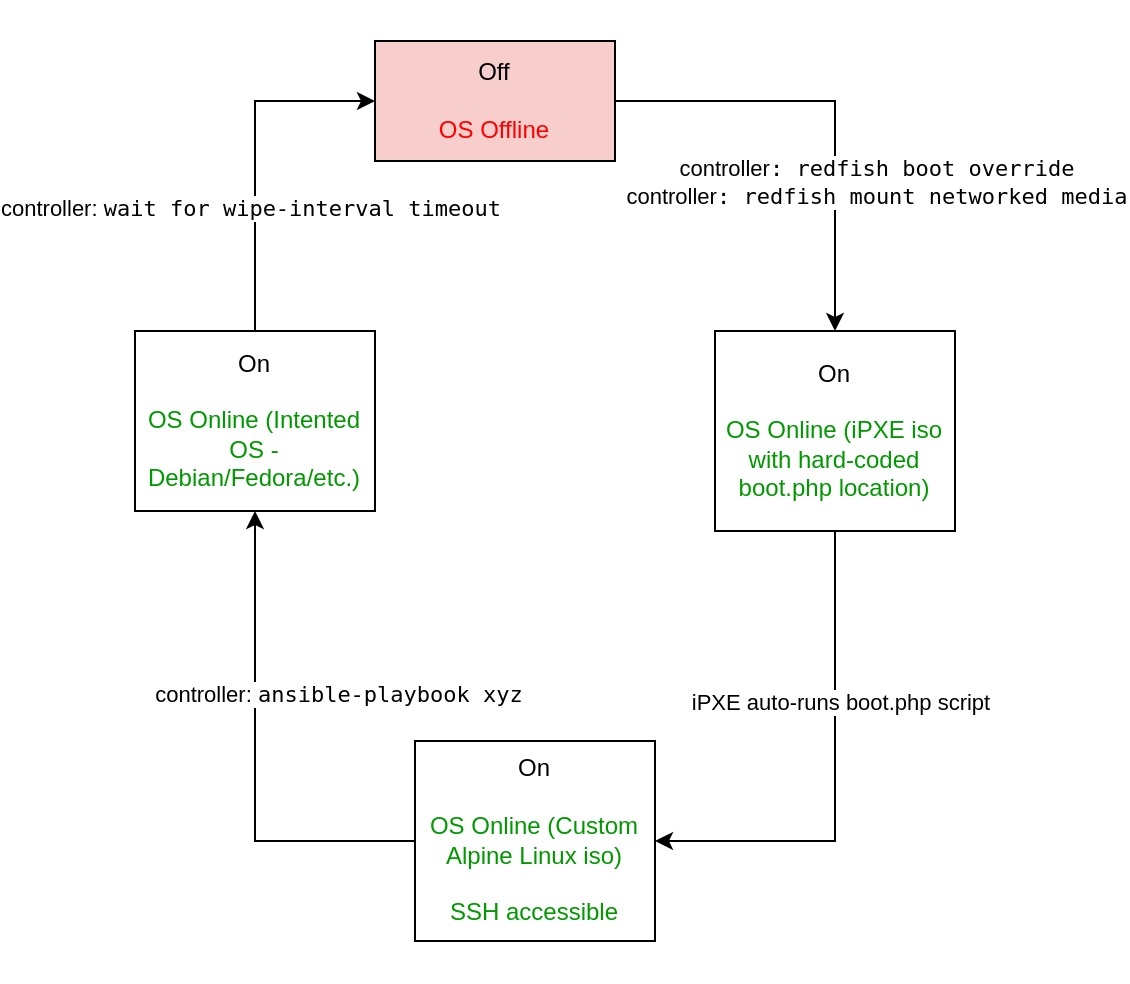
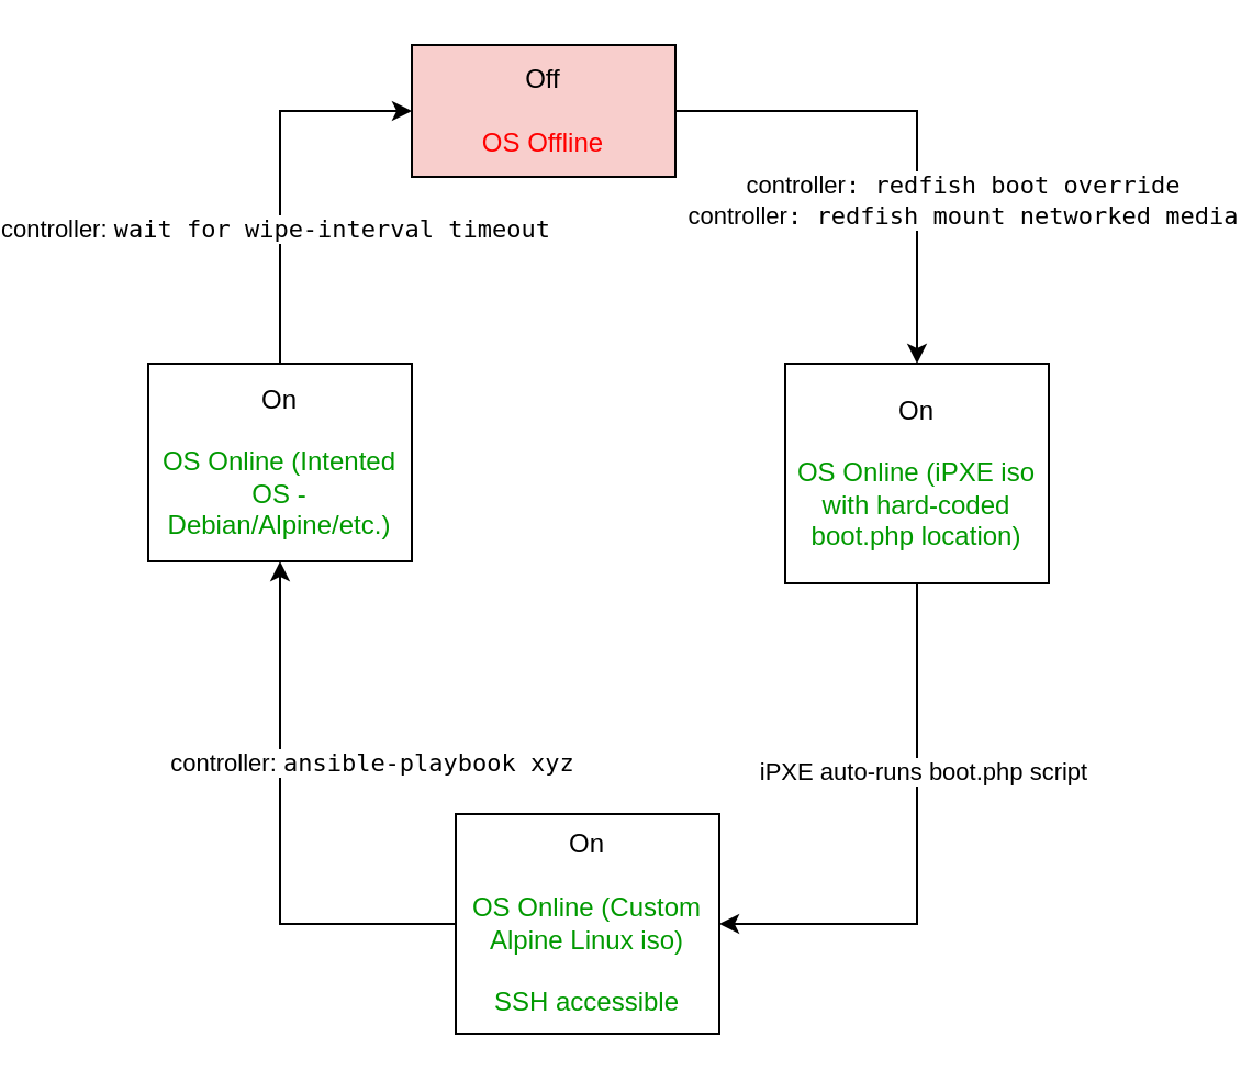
  <mxCell id="0" />
  <mxCell id="1" parent="0" />
  <mxCell id="2" style="edgeStyle=orthogonalEdgeStyle;rounded=0;orthogonalLoop=1;jettySize=auto;html=1;exitX=1;exitY=0.5;exitDx=0;exitDy=0;entryX=0.5;entryY=0;entryDx=0;entryDy=0;" parent="1" source="4" target="7" edge="1"><mxGeometry relative="1" as="geometry" /></mxCell>
  <mxCell id="3" value="&lt;div&gt;&lt;font face=&quot;Helvetica&quot;&gt;controller&lt;/font&gt;&lt;font face=&quot;monospace&quot;&gt;: redfish boot override&lt;/font&gt;&lt;/div&gt;&lt;div&gt;&lt;font face=&quot;Helvetica&quot;&gt;controller&lt;/font&gt;&lt;font face=&quot;monospace&quot;&gt;: redfish mount networked media&lt;/font&gt;&lt;/div&gt;" style="edgeLabel;html=1;align=center;verticalAlign=middle;resizable=0;points=[];" parent="2" vertex="1" connectable="0"><mxGeometry x="-0.305" relative="1" as="geometry"><mxPoint x="52" y="40" as="offset" /></mxGeometry></mxCell>
  <mxCell id="4" value="&lt;div&gt;Off&lt;/div&gt;&lt;div&gt;&lt;br&gt;&lt;/div&gt;&lt;div&gt;&lt;span style=&quot;color: rgb(255, 0, 0);&quot;&gt;OS Offline&lt;/span&gt;&lt;/div&gt;" style="rounded=0;whiteSpace=wrap;html=1;fillColor=#f8cecc;" parent="1" vertex="1"><mxGeometry x="140" y="20" width="120" height="60" as="geometry" /></mxCell>
  <mxCell id="5" style="edgeStyle=orthogonalEdgeStyle;rounded=0;orthogonalLoop=1;jettySize=auto;html=1;exitX=0.5;exitY=1;exitDx=0;exitDy=0;entryX=1;entryY=0.5;entryDx=0;entryDy=0;" parent="1" source="7" target="10" edge="1"><mxGeometry relative="1" as="geometry" /></mxCell>
  <mxCell id="6" value="iPXE auto-runs boot.php script" style="edgeLabel;html=1;align=center;verticalAlign=middle;resizable=0;points=[];" parent="5" vertex="1" connectable="0"><mxGeometry x="-0.304" y="2" relative="1" as="geometry"><mxPoint as="offset" /></mxGeometry></mxCell>
  <mxCell id="7" value="&lt;div&gt;On&lt;/div&gt;&lt;div&gt;&lt;br&gt;&lt;/div&gt;&lt;div&gt;&lt;span style=&quot;color: rgb(0, 153, 0);&quot;&gt;OS Online (iPXE iso with hard-coded boot.php location)&lt;/span&gt;&lt;/div&gt;" style="whiteSpace=wrap;html=1;" parent="1" vertex="1"><mxGeometry x="310" y="165" width="120" height="100" as="geometry" /></mxCell>
  <mxCell id="8" style="edgeStyle=orthogonalEdgeStyle;rounded=0;orthogonalLoop=1;jettySize=auto;html=1;entryX=0.5;entryY=1;entryDx=0;entryDy=0;" parent="1" source="10" target="13" edge="1"><mxGeometry relative="1" as="geometry" /></mxCell>
  <mxCell id="9" value="controller: &lt;font face=&quot;monospace&quot;&gt;ansible-playbook xyz&lt;/font&gt;" style="edgeLabel;html=1;align=center;verticalAlign=middle;resizable=0;points=[];" parent="8" vertex="1" connectable="0"><mxGeometry x="0.427" y="-1" relative="1" as="geometry"><mxPoint x="40" y="21" as="offset" /></mxGeometry></mxCell>
  <mxCell id="10" value="&lt;div&gt;On&lt;/div&gt;&lt;div&gt;&lt;br&gt;&lt;/div&gt;&lt;div&gt;&lt;span style=&quot;color: rgb(0, 153, 0);&quot;&gt;OS Online (Custom Alpine Linux iso)&lt;/span&gt;&lt;/div&gt;&lt;div&gt;&lt;span style=&quot;color: rgb(0, 153, 0);&quot;&gt;&lt;br&gt;&lt;/span&gt;&lt;/div&gt;&lt;div&gt;&lt;span style=&quot;color: rgb(0, 153, 0);&quot;&gt;SSH accessible&lt;/span&gt;&lt;/div&gt;" style="whiteSpace=wrap;html=1;" parent="1" vertex="1"><mxGeometry x="160" y="370" width="120" height="100" as="geometry" /></mxCell>
  <mxCell id="11" style="edgeStyle=orthogonalEdgeStyle;rounded=0;orthogonalLoop=1;jettySize=auto;html=1;entryX=0;entryY=0.5;entryDx=0;entryDy=0;" parent="1" source="13" target="4" edge="1"><mxGeometry relative="1" as="geometry" /></mxCell>
  <mxCell id="12" value="controller: &lt;font face=&quot;monospace&quot;&gt;wait for wipe-interval timeout&lt;/font&gt;" style="edgeLabel;html=1;align=center;verticalAlign=middle;resizable=0;points=[];" parent="11" vertex="1" connectable="0"><mxGeometry x="-0.297" y="3" relative="1" as="geometry"><mxPoint as="offset" /></mxGeometry></mxCell>
- <mxCell id="13" value="&lt;div&gt;On&lt;/div&gt;&lt;div&gt;&lt;br&gt;&lt;/div&gt;&lt;div&gt;&lt;span style=&quot;color: rgb(0, 153, 0);&quot;&gt;OS Online (Intented OS - Debian/Fedora/etc.)&lt;/span&gt;&lt;/div&gt;" style="whiteSpace=wrap;html=1;" parent="1" vertex="1"><mxGeometry x="20" y="165" width="120" height="90" as="geometry" /></mxCell>
+ <mxCell id="13" value="&lt;div&gt;On&lt;/div&gt;&lt;div&gt;&lt;br&gt;&lt;/div&gt;&lt;div&gt;&lt;span style=&quot;color: rgb(0, 153, 0);&quot;&gt;OS Online (Intented OS - Debian/Alpine/etc.)&lt;/span&gt;&lt;/div&gt;" style="whiteSpace=wrap;html=1;" parent="1" vertex="1"><mxGeometry x="20" y="165" width="120" height="90" as="geometry" /></mxCell>
